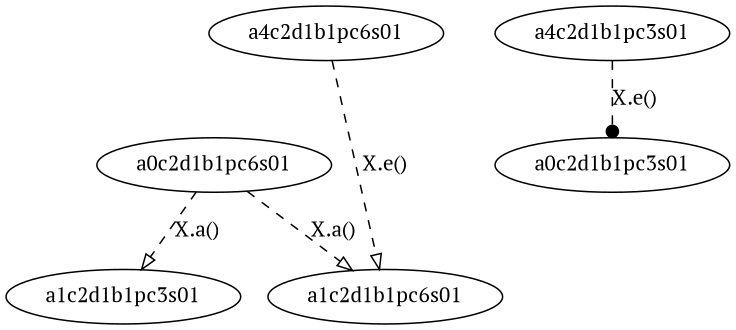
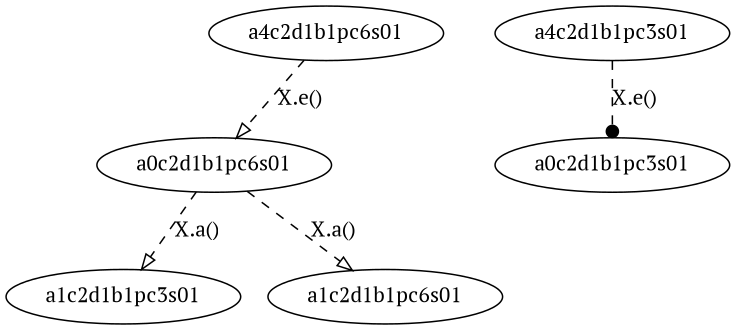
  digraph {
    fontname="PT Serif"
    node [fontname="PT Serif"]
    edge [arrowhead=onormal fontname="PT Serif" style=dashed]
    a4c2d1b1pc6s01
    a0c2d1b1pc6s01
    a1c2d1b1pc3s01
    a1c2d1b1pc6s01
    a4c2d1b1pc3s01
    a0c2d1b1pc3s01
-   a4c2d1b1pc6s01 -> a1c2d1b1pc6s01 [label="X.e()"]
+   a4c2d1b1pc6s01 -> a0c2d1b1pc6s01 [label="X.e()"]
    a0c2d1b1pc6s01 -> a1c2d1b1pc3s01 [label="X.a()"]
    a0c2d1b1pc6s01 -> a1c2d1b1pc6s01 [label="X.a()"]
    a4c2d1b1pc3s01 -> a0c2d1b1pc3s01 [arrowhead=dot label="X.e()"]
  }
